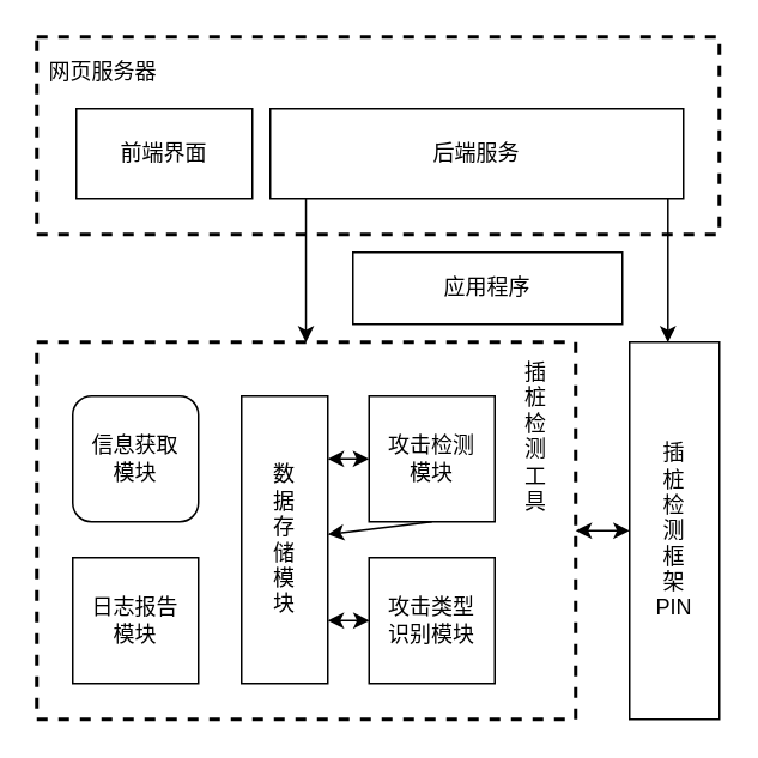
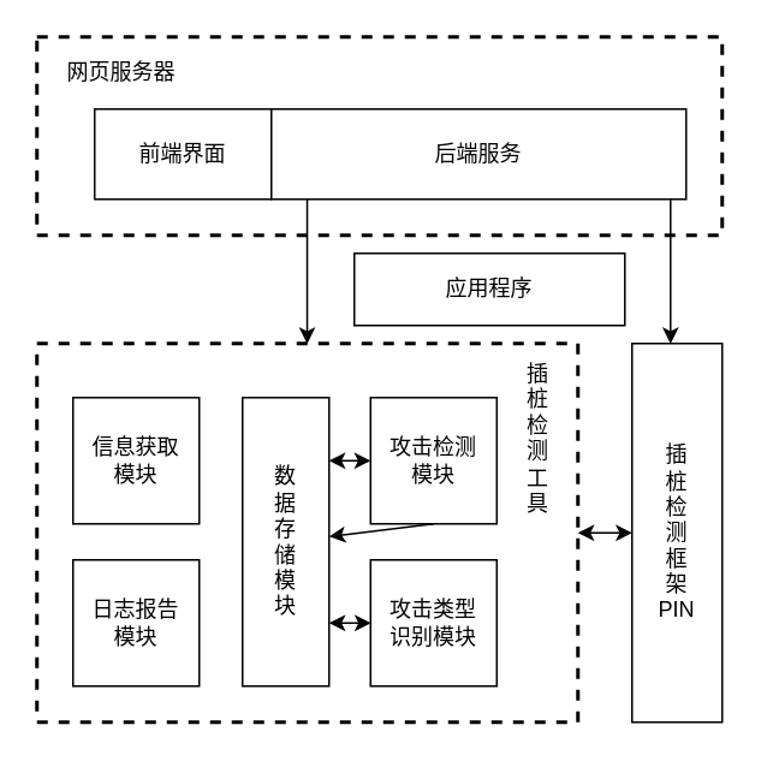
  <mxCell id="0" />
  <mxCell id="1" parent="0" />
  <mxCell id="2" value="" style="rounded=0;whiteSpace=wrap;html=1;dashed=1;strokeWidth=2;" vertex="1" parent="1"><mxGeometry x="20" y="20" width="380" height="110" as="geometry" /></mxCell>
- <mxCell id="3" value="前端界面" style="rounded=0;whiteSpace=wrap;html=1;" vertex="1" parent="1"><mxGeometry x="42" y="60" width="98" height="50" as="geometry" /></mxCell>
+ <mxCell id="3" value="前端界面" style="rounded=0;whiteSpace=wrap;html=1;" vertex="1" parent="1"><mxGeometry x="52" y="60" width="98" height="50" as="geometry" /></mxCell>
  <mxCell id="4" value="后端服务" style="rounded=0;whiteSpace=wrap;html=1;" vertex="1" parent="1"><mxGeometry x="150" y="60" width="230" height="50" as="geometry" /></mxCell>
  <mxCell id="5" value="" style="rounded=0;whiteSpace=wrap;html=1;dashed=1;strokeWidth=2;" vertex="1" parent="1"><mxGeometry x="20" y="190" width="300" height="210" as="geometry" /></mxCell>
  <mxCell id="6" value="" style="edgeStyle=orthogonalEdgeStyle;rounded=0;orthogonalLoop=1;jettySize=auto;html=1;startArrow=classic;startFill=1;" edge="1" parent="1" source="7" target="5"><mxGeometry relative="1" as="geometry" /></mxCell>
  <mxCell id="7" value="&lt;div&gt;插&lt;/div&gt;&lt;div&gt;桩&lt;/div&gt;&lt;div&gt;检&lt;/div&gt;&lt;div&gt;测&lt;/div&gt;&lt;div&gt;框&lt;/div&gt;&lt;div&gt;架&lt;/div&gt;&lt;div&gt;PIN&lt;br&gt;&lt;/div&gt;" style="rounded=0;whiteSpace=wrap;html=1;" vertex="1" parent="1"><mxGeometry x="350" y="190" width="50" height="210" as="geometry" /></mxCell>
  <mxCell id="8" value="应用程序" style="rounded=0;whiteSpace=wrap;html=1;" vertex="1" parent="1"><mxGeometry x="196" y="140" width="150" height="40" as="geometry" /></mxCell>
- <mxCell id="9" value="&lt;div&gt;信息获取&lt;/div&gt;&lt;div&gt;模块&lt;br&gt;&lt;/div&gt;" style="whiteSpace=wrap;html=1;rounded=1;" vertex="1" parent="1"><mxGeometry x="40" y="220" width="70" height="70" as="geometry" /></mxCell>
+ <mxCell id="9" value="&lt;div&gt;信息获取&lt;/div&gt;&lt;div&gt;模块&lt;br&gt;&lt;/div&gt;" style="rounded=0;whiteSpace=wrap;html=1;" vertex="1" parent="1"><mxGeometry x="40" y="220" width="70" height="70" as="geometry" /></mxCell>
  <mxCell id="10" value="&lt;div&gt;攻击检测&lt;br&gt;&lt;/div&gt;&lt;div&gt;模块&lt;br&gt;&lt;/div&gt;" style="rounded=0;whiteSpace=wrap;html=1;" vertex="1" parent="1"><mxGeometry x="205" y="220" width="70" height="70" as="geometry" /></mxCell>
  <mxCell id="11" value="&lt;div&gt;日志报告&lt;/div&gt;&lt;div&gt;模块&lt;br&gt;&lt;/div&gt;" style="rounded=0;whiteSpace=wrap;html=1;" vertex="1" parent="1"><mxGeometry x="40" y="310" width="70" height="70" as="geometry" /></mxCell>
  <mxCell id="12" value="&lt;div&gt;攻击类型&lt;/div&gt;&lt;div&gt;识别模块&lt;br&gt;&lt;/div&gt;" style="rounded=0;whiteSpace=wrap;html=1;" vertex="1" parent="1"><mxGeometry x="205" y="310" width="70" height="70" as="geometry" /></mxCell>
  <mxCell id="13" value="&lt;div&gt;数&lt;/div&gt;&lt;div&gt;据&lt;/div&gt;&lt;div&gt;存&lt;/div&gt;&lt;div&gt;储&lt;br&gt;&lt;/div&gt;&lt;div&gt;模&lt;/div&gt;&lt;div&gt;块&lt;br&gt;&lt;/div&gt;" style="rounded=0;whiteSpace=wrap;html=1;" vertex="1" parent="1"><mxGeometry x="134" y="220" width="48" height="160" as="geometry" /></mxCell>
  <mxCell id="14" value="" style="edgeStyle=orthogonalEdgeStyle;rounded=0;orthogonalLoop=1;jettySize=auto;html=1;entryX=-0.021;entryY=0.219;entryDx=0;entryDy=0;entryPerimeter=0;startArrow=classic;startFill=1;" edge="1" parent="1"><mxGeometry relative="1" as="geometry"><mxPoint x="182" y="255" as="sourcePoint" /><mxPoint x="205" y="255" as="targetPoint" /></mxGeometry></mxCell>
  <mxCell id="15" value="" style="edgeStyle=orthogonalEdgeStyle;rounded=0;orthogonalLoop=1;jettySize=auto;html=1;entryX=-0.021;entryY=0.219;entryDx=0;entryDy=0;entryPerimeter=0;startArrow=classic;startFill=1;" edge="1" parent="1"><mxGeometry relative="1" as="geometry"><mxPoint x="182" y="345" as="sourcePoint" /><mxPoint x="205.2" y="345" as="targetPoint" /></mxGeometry></mxCell>
  <mxCell id="16" value="" style="endArrow=classic;html=1;exitX=0.5;exitY=1;exitDx=0;exitDy=0;" edge="1" parent="1" source="10" target="13"><mxGeometry width="50" height="50" relative="1" as="geometry"><mxPoint x="20" y="475" as="sourcePoint" /><mxPoint x="70" y="425" as="targetPoint" /></mxGeometry></mxCell>
  <mxCell id="17" value="&lt;div&gt;插&lt;/div&gt;&lt;div&gt;桩&lt;/div&gt;&lt;div&gt;检&lt;/div&gt;&lt;div&gt;测&lt;/div&gt;&lt;div&gt;工&lt;/div&gt;&lt;div&gt;具&lt;/div&gt;" style="text;html=1;resizable=0;points=[];autosize=1;align=left;verticalAlign=top;spacingTop=-4;" vertex="1" parent="1"><mxGeometry x="290" y="197" width="30" height="90" as="geometry" /></mxCell>
- <mxCell id="18" value="网页服务器" style="text;html=1;resizable=0;points=[];autosize=1;align=left;verticalAlign=top;spacingTop=-4;" vertex="1" parent="1"><mxGeometry x="25" y="30" width="80" height="20" as="geometry" /></mxCell>
+ <mxCell id="18" value="网页服务器" style="text;html=1;resizable=0;points=[];autosize=1;align=left;verticalAlign=top;spacingTop=-4;" vertex="1" parent="1"><mxGeometry x="35" y="30" width="80" height="20" as="geometry" /></mxCell>
  <mxCell id="19" value="" style="endArrow=classic;html=1;exitX=0.5;exitY=1;exitDx=0;exitDy=0;entryX=0.4;entryY=0;entryDx=0;entryDy=0;entryPerimeter=0;" edge="1" parent="1"><mxGeometry width="50" height="50" relative="1" as="geometry"><mxPoint x="169.857" y="110.143" as="sourcePoint" /><mxPoint x="169.857" y="190.143" as="targetPoint" /></mxGeometry></mxCell>
  <mxCell id="20" value="" style="endArrow=classic;html=1;exitX=0.5;exitY=1;exitDx=0;exitDy=0;entryX=0.4;entryY=0;entryDx=0;entryDy=0;entryPerimeter=0;" edge="1" parent="1"><mxGeometry width="50" height="50" relative="1" as="geometry"><mxPoint x="371.357" y="110.143" as="sourcePoint" /><mxPoint x="371.357" y="190.143" as="targetPoint" /></mxGeometry></mxCell>
